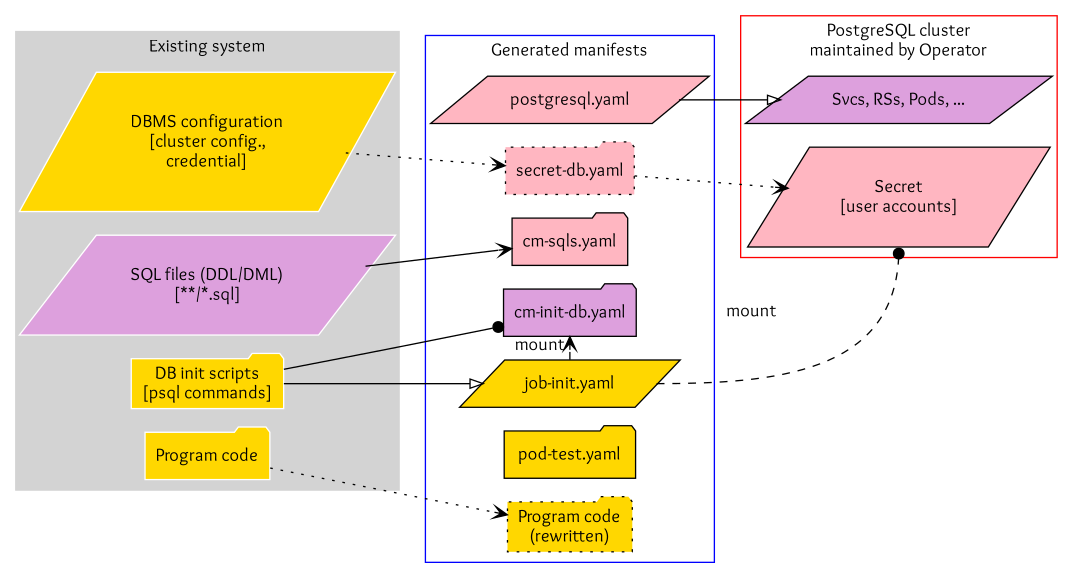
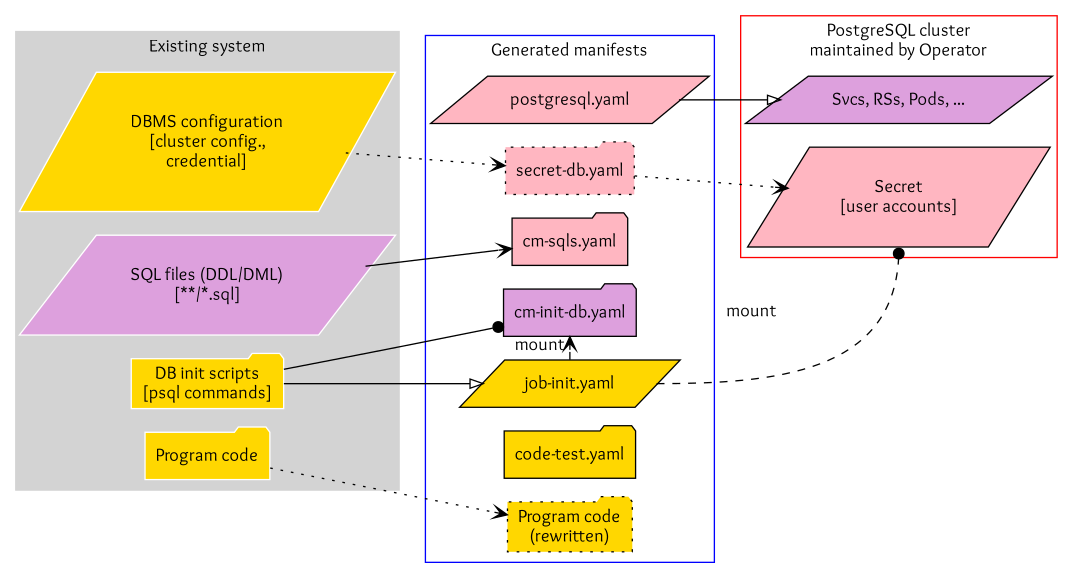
  digraph {
    fontname=overlock
    rankdir=LR
    node [fillcolor=gold fontname=overlock shape=folder style=filled]
    edge [arrowhead=vee fontname=overlock]
    n1 [color=white label="DBMS configuration\n[cluster config.,\ncredential]" shape=parallelogram]
    n2 [color=white fillcolor=plum label="SQL files (DDL/DML)\n[**/*.sql]" shape=parallelogram]
    n3 [color=white label="DB init scripts\n[psql commands]"]
    n4 [color=white label="Program code"]
    n5 [fillcolor=lightpink label="secret-db.yaml" style="filled,dotted"]
    n6 [fillcolor=lightpink label="postgresql.yaml" shape=parallelogram]
    n7 [fillcolor=lightpink label="cm-sqls.yaml"]
    n8 [fillcolor=plum label="cm-init-db.yaml"]
    n9 [label="job-init.yaml" shape=parallelogram]
-   n10 [label="pod-test.yaml"]
+   n10 [label="code-test.yaml"]
    n11 [label="Program code\n(rewritten)" style="dotted,filled"]
    n12 [fillcolor=lightpink label="Secret\n[user accounts]" shape=parallelogram]
    n13 [fillcolor=plum label="Svcs, RSs, Pods, ..." shape=parallelogram]
    subgraph cluster_1 {
      color=lightgrey
      label="Existing system"
      style=filled
      n1
      n2
      n3
      n4
    }
    subgraph cluster_2 {
      color=blue
      label="Generated manifests"
      subgraph sub_3 {
        color=blue
        label="Generated manifests"
        rank=same
        n5
        n6
        n7
        n8
        n9
        n10
        n11
      }
    }
    subgraph cluster_4 {
      color=red
      label="PostgreSQL cluster\nmaintained by Operator"
      n12
      n13
    }
    n1 -> n5 [style=dotted]
    n2 -> n7
    n3 -> n8 [arrowhead=dot]
    n3 -> n9 [arrowhead=onormal headport=w]
    n4 -> n11 [style=dotted]
    n5 -> n12 [style=dotted]
    n6 -> n13 [arrowhead=onormal headport=w tailport=e]
    n9 -> n8 [style=dashed xlabel="mount "]
    n9 -> n12 [arrowhead=dot headport=s style=dashed tailport=e xlabel=mount]
  }
